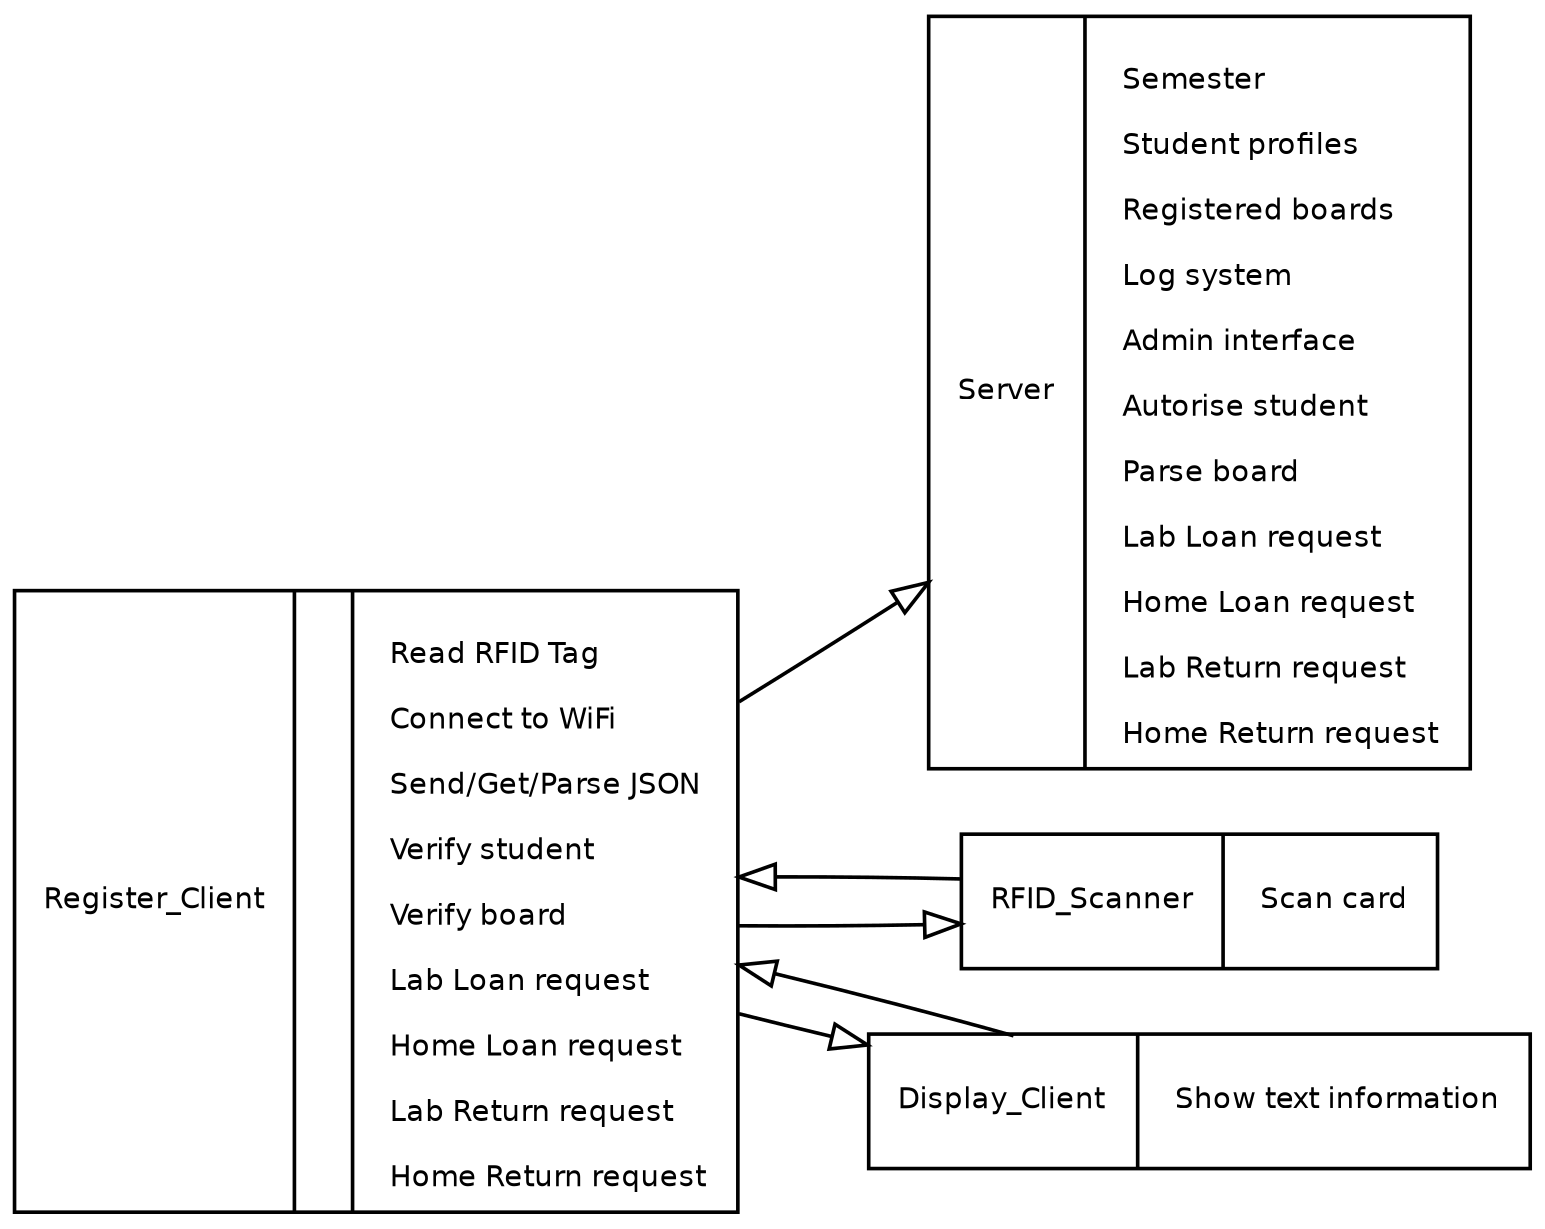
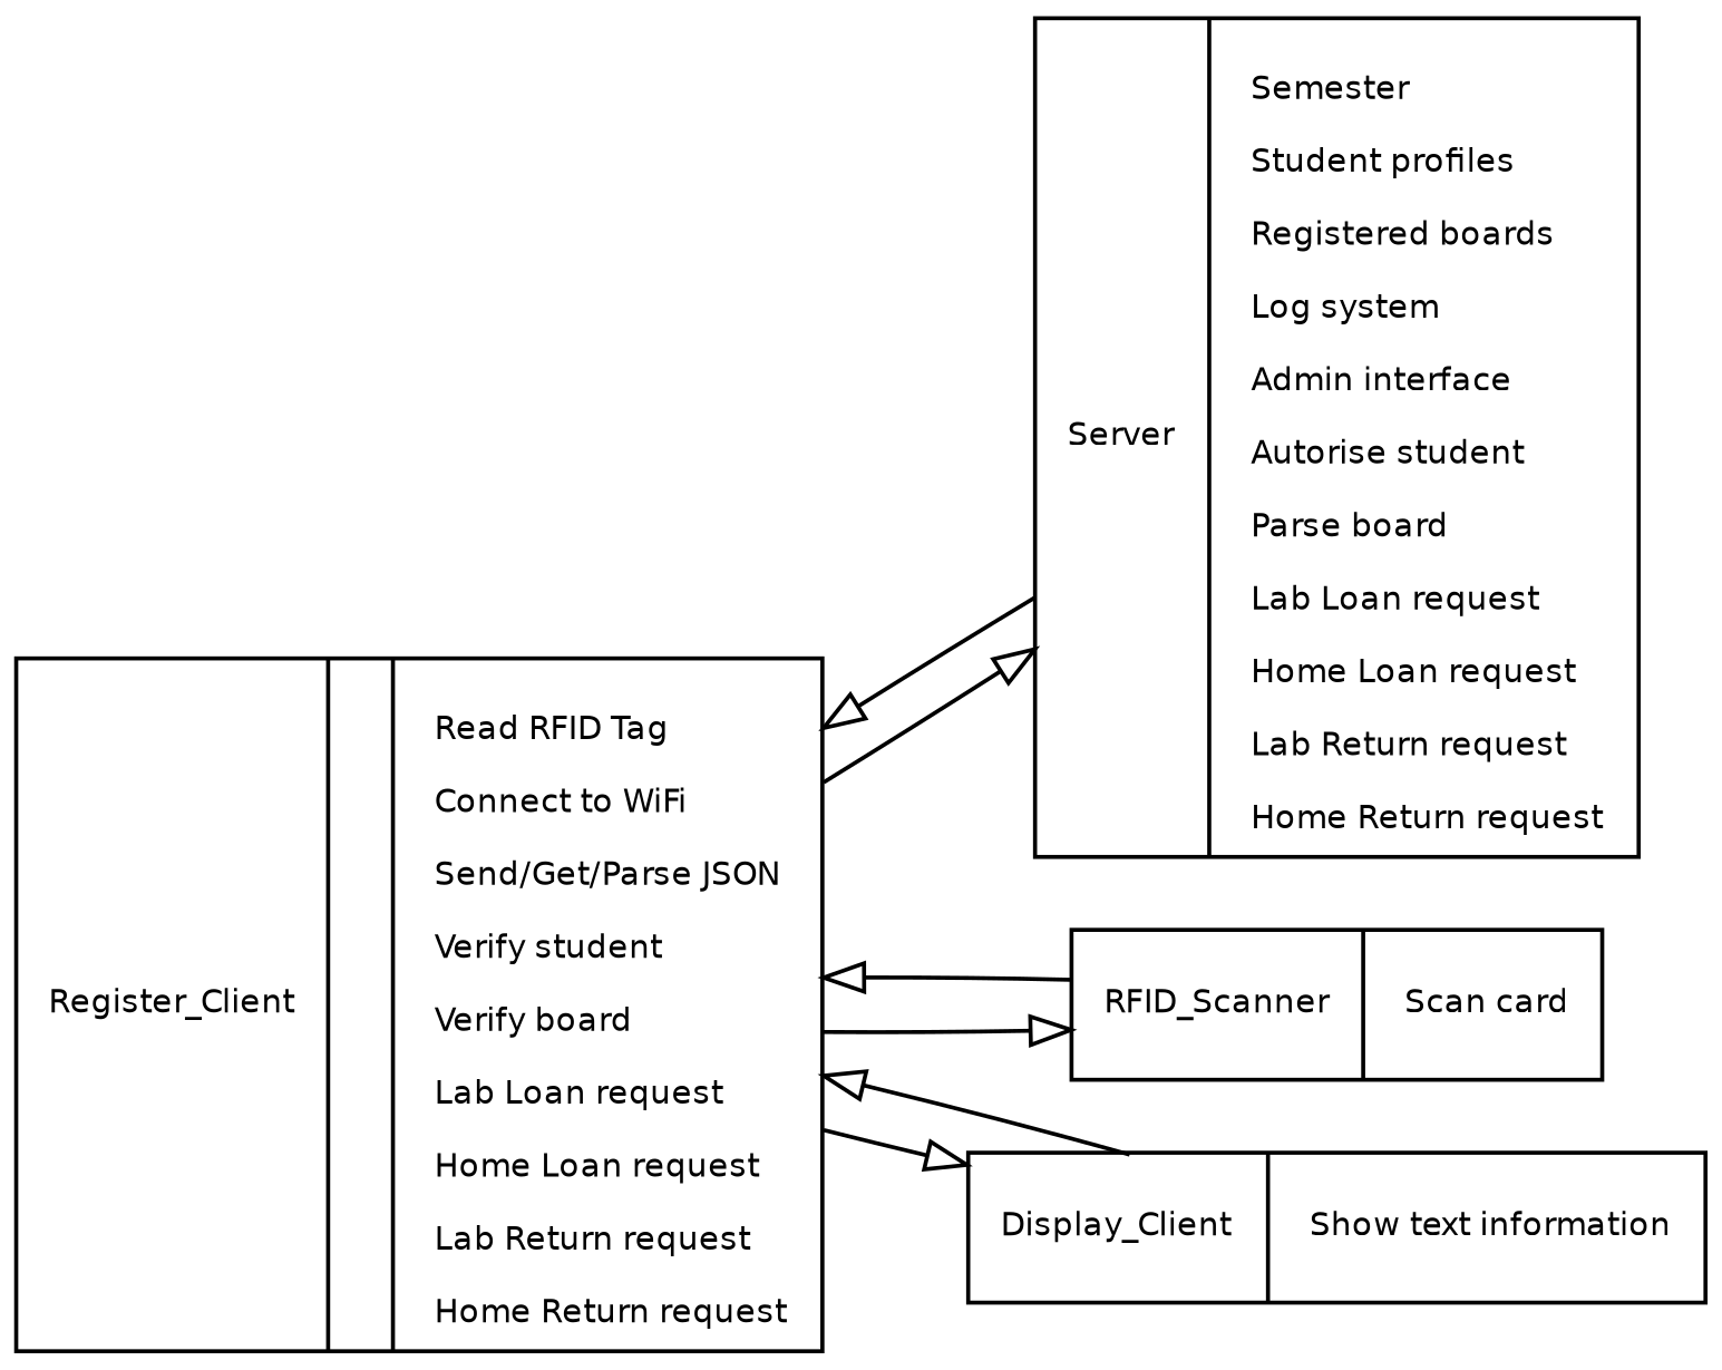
  digraph {
    fontname="Bitstream Vera Sans"
    fontsize=8
    rankdir=LR
    node [fontname="Bitstream Vera Sans" fontsize=8 shape=record]
    edge [arrowhead=onormal fontname="Bitstream Vera Sans" fontsize=8]
    n1 [label="{Register_Client|\n                        |\n                        Read RFID Tag\l\n                        Connect to WiFi\l\n                        Send/Get/Parse JSON\l\n                        Verify student\l\n                        Verify board\l\n                        Lab Loan request\l\n                        Home Loan request\l\n                        Lab Return request\l\n                        Home Return request\l}"]
    n2 [label="{Server|\n                        Semester\l\n                        Student profiles\l\n                        Registered boards\l\n                        Log system\l\n                        Admin interface\l\n                        Autorise student\l\n                        Parse board\l\n                        Lab Loan request\l\n                        Home Loan request\l\n                        Lab Return request\l\n                        Home Return request\l}"]
    n3 [label="{RFID_Scanner|\n                        Scan card\l\n                        }"]
    n4 [label="{Display_Client|\n                        Show text information\l\n                        }"]
    n1 -> n2
    n1 -> n3
    n1 -> n4
+   n2 -> n1
    n3 -> n1
    n4 -> n1
  }
